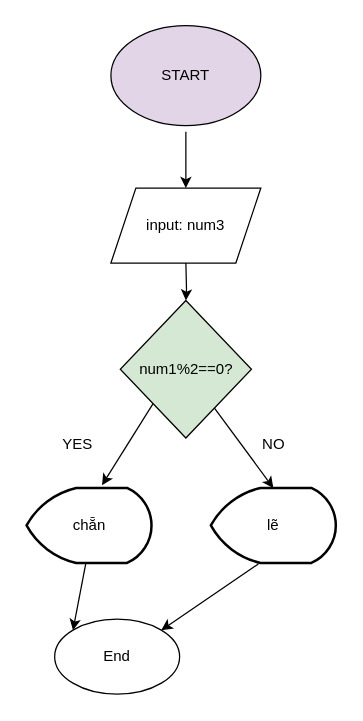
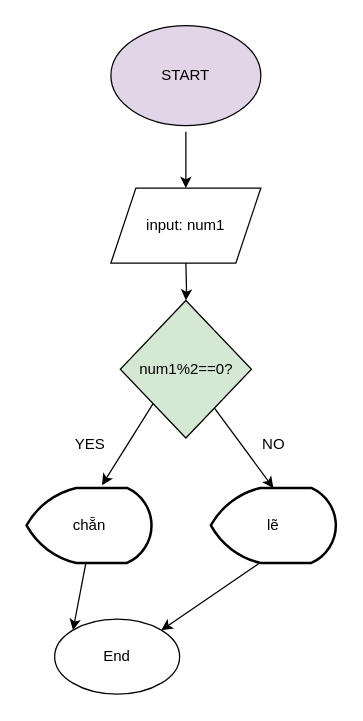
  <mxCell id="0" />
  <mxCell id="1" parent="0" />
  <mxCell id="2" value="START" style="ellipse;whiteSpace=wrap;html=1;fillColor=#e1d5e7;" parent="1" vertex="1"><mxGeometry x="88" y="20" width="120" height="80" as="geometry" /></mxCell>
  <mxCell id="3" value="" style="edgeStyle=orthogonalEdgeStyle;rounded=0;orthogonalLoop=1;jettySize=auto;html=1;" parent="1" target="11" edge="1"><mxGeometry relative="1" as="geometry"><mxPoint x="148" y="210" as="sourcePoint" /></mxGeometry></mxCell>
- <mxCell id="4" value="input: num3" style="shape=parallelogram;perimeter=parallelogramPerimeter;whiteSpace=wrap;html=1;fixedSize=1;" parent="1" vertex="1"><mxGeometry x="88" y="150" width="120" height="60" as="geometry" /></mxCell>
+ <mxCell id="4" value="input: num1" style="shape=parallelogram;perimeter=parallelogramPerimeter;whiteSpace=wrap;html=1;fixedSize=1;" parent="1" vertex="1"><mxGeometry x="88" y="150" width="120" height="60" as="geometry" /></mxCell>
  <mxCell id="5" value="" style="endArrow=classic;html=1;rounded=0;entryX=0.5;entryY=0;entryDx=0;entryDy=0;" parent="1" target="4" edge="1"><mxGeometry width="50" height="50" relative="1" as="geometry"><mxPoint x="148" y="105" as="sourcePoint" /><mxPoint x="198" y="-30" as="targetPoint" /></mxGeometry></mxCell>
  <mxCell id="6" value="" style="endArrow=classic;html=1;rounded=0;entryX=0.5;entryY=0;entryDx=0;entryDy=0;" parent="1" source="11" edge="1"><mxGeometry width="50" height="50" relative="1" as="geometry"><mxPoint x="178" y="290" as="sourcePoint" /><mxPoint x="218" y="390" as="targetPoint" /></mxGeometry></mxCell>
  <mxCell id="7" value="" style="endArrow=classic;html=1;rounded=0;exitX=0;exitY=1;exitDx=0;exitDy=0;entryX=0.63;entryY=-0.037;entryDx=0;entryDy=0;entryPerimeter=0;" parent="1" source="11" edge="1"><mxGeometry width="50" height="50" relative="1" as="geometry"><mxPoint x="118" y="290" as="sourcePoint" /><mxPoint x="80.9" y="387.78" as="targetPoint" /></mxGeometry></mxCell>
  <mxCell id="8" value="" style="endArrow=classic;html=1;rounded=0;entryX=0;entryY=0;entryDx=0;entryDy=0;" parent="1" target="10" edge="1"><mxGeometry width="50" height="50" relative="1" as="geometry"><mxPoint x="68" y="450" as="sourcePoint" /><mxPoint x="88" y="550" as="targetPoint" /><Array as="points" /></mxGeometry></mxCell>
  <mxCell id="9" value="" style="endArrow=classic;html=1;rounded=0;exitX=0.35;exitY=1.014;exitDx=0;exitDy=0;exitPerimeter=0;entryX=1;entryY=0;entryDx=0;entryDy=0;" parent="1" target="10" edge="1"><mxGeometry width="50" height="50" relative="1" as="geometry"><mxPoint x="206" y="450.84" as="sourcePoint" /><mxPoint x="216" y="550" as="targetPoint" /><Array as="points" /></mxGeometry></mxCell>
  <mxCell id="10" value="End" style="ellipse;whiteSpace=wrap;html=1;" parent="1" vertex="1"><mxGeometry x="43" y="495" width="100" height="60" as="geometry" /></mxCell>
  <mxCell id="11" value="num1%2==0?" style="rhombus;whiteSpace=wrap;html=1;fillColor=#d5e8d4;" parent="1" vertex="1"><mxGeometry x="95.5" y="240" width="105" height="110" as="geometry" /></mxCell>
- <mxCell id="12" value="YES" style="text;html=1;align=center;verticalAlign=middle;resizable=0;points=[];autosize=1;strokeColor=none;fillColor=none;" parent="1" vertex="1"><mxGeometry x="35.5" y="340" width="50" height="30" as="geometry" /></mxCell>
+ <mxCell id="12" value="YES" style="text;html=1;align=center;verticalAlign=middle;resizable=0;points=[];autosize=1;strokeColor=none;fillColor=none;" parent="1" vertex="1"><mxGeometry x="45.5" y="340" width="50" height="30" as="geometry" /></mxCell>
  <mxCell id="13" value="NO" style="text;html=1;align=center;verticalAlign=middle;resizable=0;points=[];autosize=1;strokeColor=none;fillColor=none;" parent="1" vertex="1"><mxGeometry x="198" y="340" width="40" height="30" as="geometry" /></mxCell>
  <mxCell id="14" value="chẵn" style="strokeWidth=2;html=1;shape=mxgraph.flowchart.display;whiteSpace=wrap;" vertex="1" parent="1"><mxGeometry x="20.5" y="390" width="100" height="60" as="geometry" /></mxCell>
  <mxCell id="15" value="lẽ" style="strokeWidth=2;html=1;shape=mxgraph.flowchart.display;whiteSpace=wrap;" vertex="1" parent="1"><mxGeometry x="168" y="390" width="100" height="60" as="geometry" /></mxCell>
